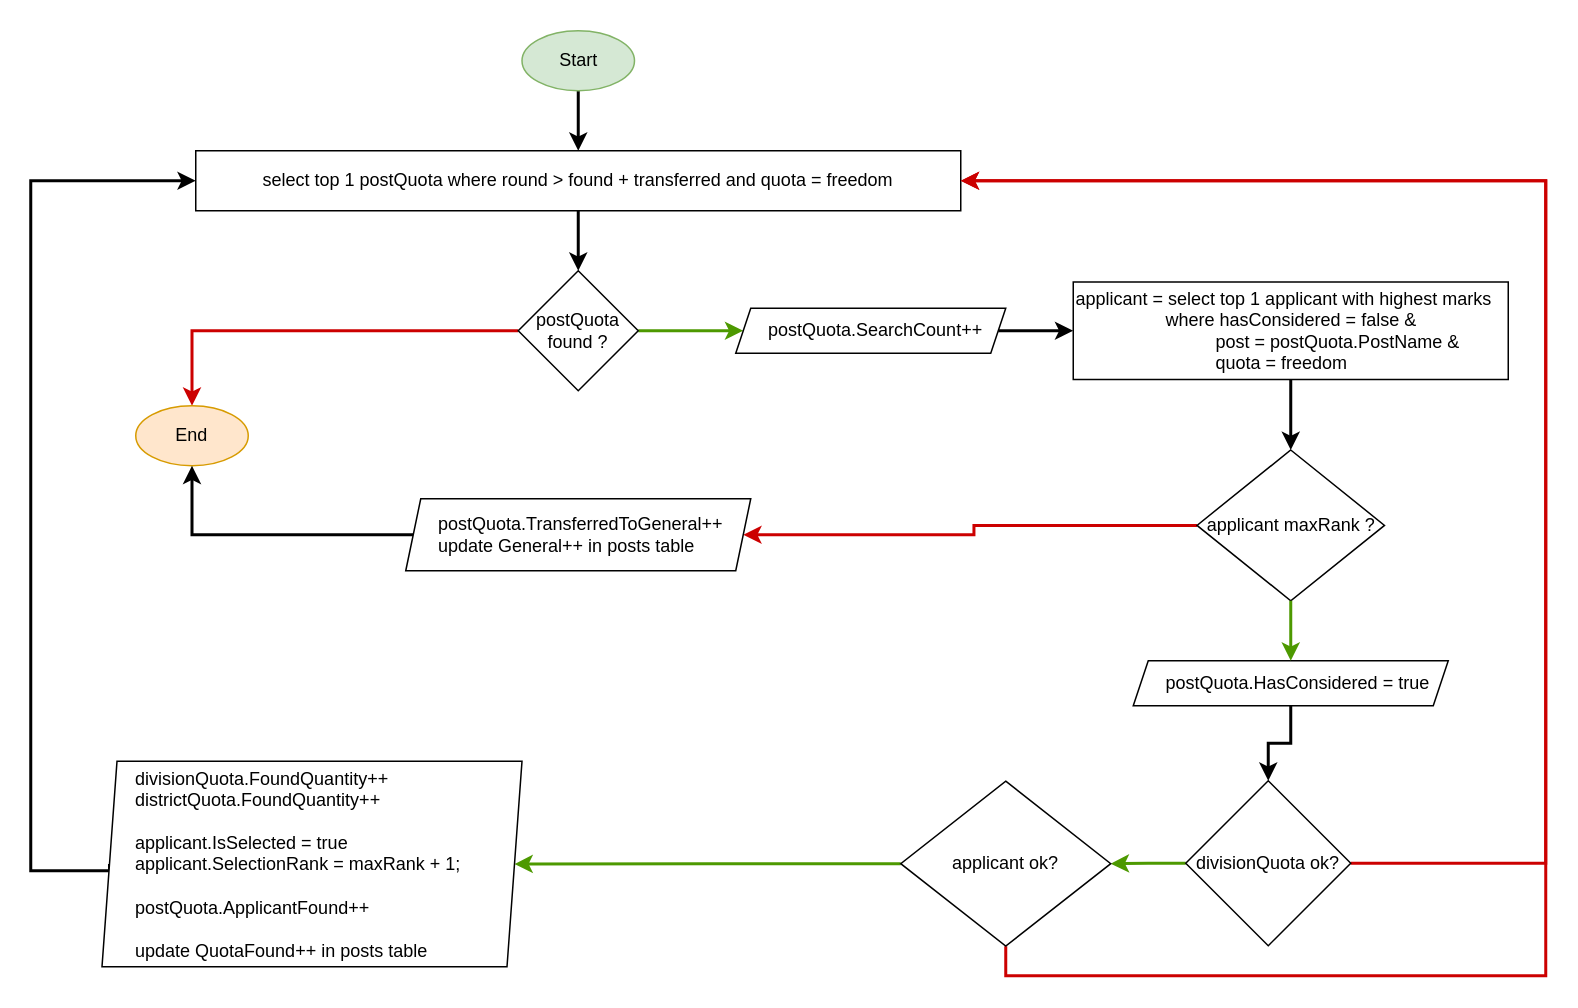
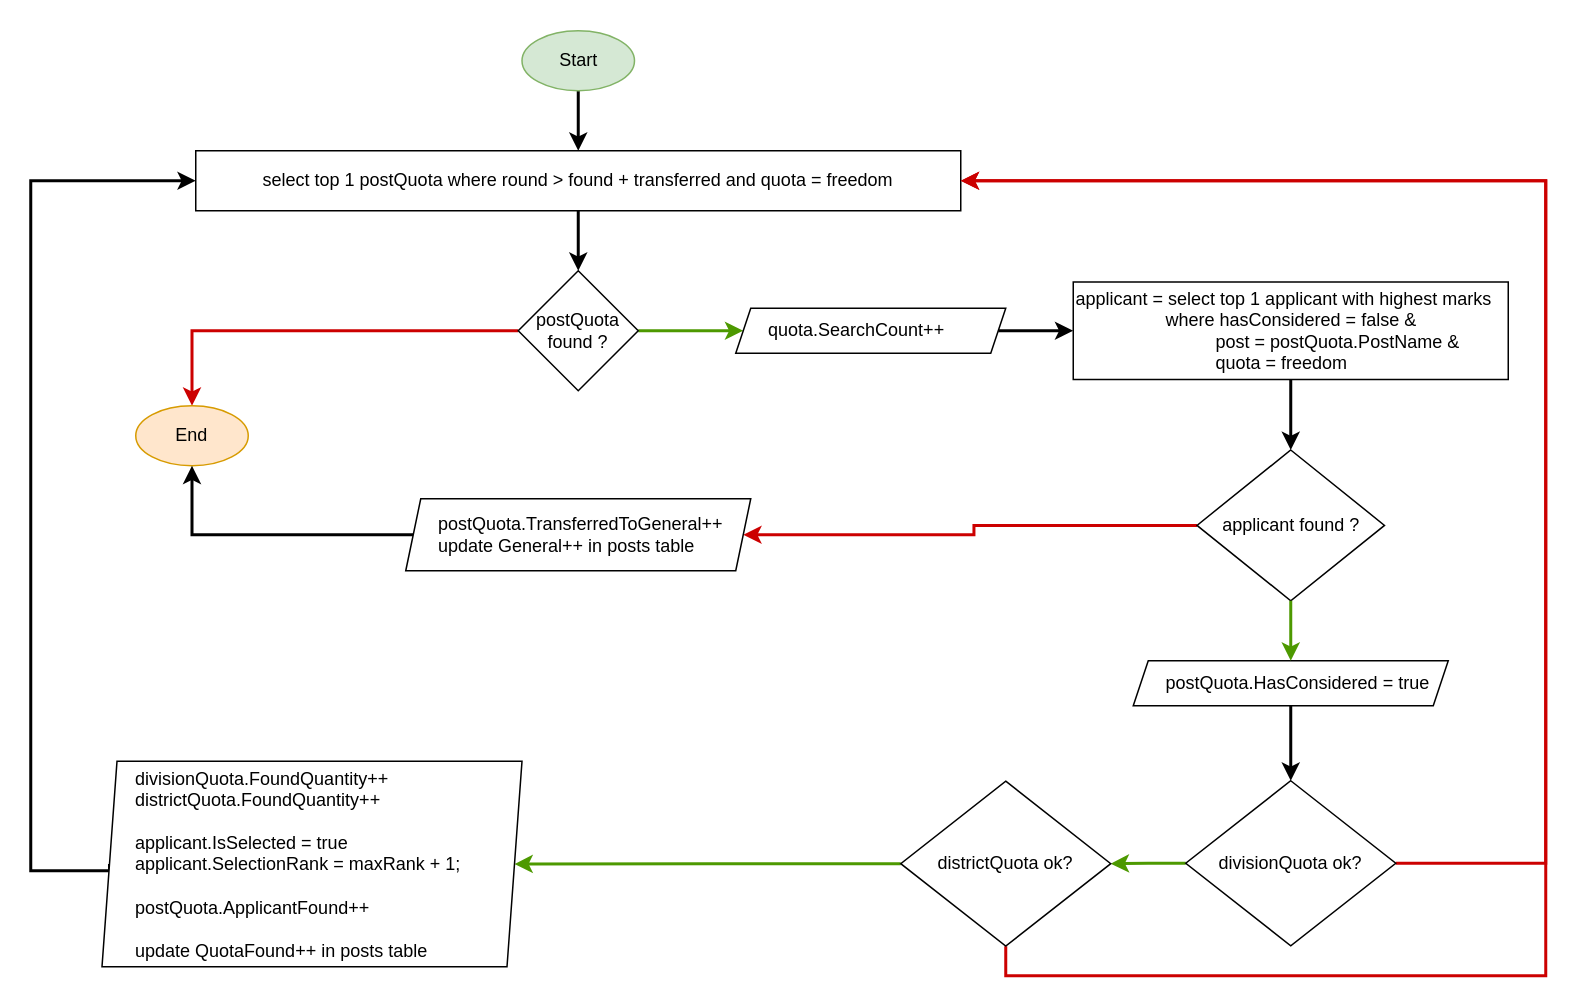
  <mxCell id="0" />
  <mxCell id="1" parent="0" />
  <mxCell id="2" style="edgeStyle=orthogonalEdgeStyle;rounded=0;orthogonalLoop=1;jettySize=auto;html=1;exitX=0.5;exitY=1;exitDx=0;exitDy=0;entryX=0.5;entryY=0;entryDx=0;entryDy=0;strokeColor=#000000;strokeWidth=2;" edge="1" parent="1" source="3" target="6"><mxGeometry relative="1" as="geometry" /></mxCell>
  <mxCell id="3" value="select top 1 postQuota where round &amp;gt; found + transferred and quota = freedom" style="rounded=0;whiteSpace=wrap;html=1;" vertex="1" parent="1"><mxGeometry x="130" y="100" width="510" height="40" as="geometry" /></mxCell>
  <mxCell id="4" style="edgeStyle=orthogonalEdgeStyle;rounded=0;orthogonalLoop=1;jettySize=auto;html=1;exitX=1;exitY=0.5;exitDx=0;exitDy=0;entryX=0;entryY=0.5;entryDx=0;entryDy=0;strokeColor=#4D9900;strokeWidth=2;" edge="1" parent="1" source="6" target="26"><mxGeometry relative="1" as="geometry" /></mxCell>
  <mxCell id="5" style="edgeStyle=orthogonalEdgeStyle;rounded=0;orthogonalLoop=1;jettySize=auto;html=1;exitX=0;exitY=0.5;exitDx=0;exitDy=0;entryX=0.5;entryY=0;entryDx=0;entryDy=0;strokeWidth=2;strokeColor=#CC0000;" edge="1" parent="1" source="6" target="20"><mxGeometry relative="1" as="geometry" /></mxCell>
  <mxCell id="6" value="postQuota found ?" style="rhombus;whiteSpace=wrap;html=1;" vertex="1" parent="1"><mxGeometry x="345" y="180" width="80" height="80" as="geometry" /></mxCell>
  <mxCell id="7" style="edgeStyle=orthogonalEdgeStyle;rounded=0;orthogonalLoop=1;jettySize=auto;html=1;exitX=0.5;exitY=1;exitDx=0;exitDy=0;entryX=0.5;entryY=0;entryDx=0;entryDy=0;strokeWidth=2;" edge="1" parent="1" source="8" target="11"><mxGeometry relative="1" as="geometry" /></mxCell>
  <mxCell id="8" value="applicant = select top 1 applicant with highest marks &lt;br&gt;&amp;nbsp; &amp;nbsp; &amp;nbsp; &amp;nbsp; &amp;nbsp; &amp;nbsp; &amp;nbsp; &amp;nbsp; &amp;nbsp; where&amp;nbsp;hasConsidered = false &amp;amp; &lt;br&gt;&amp;nbsp; &amp;nbsp; &amp;nbsp; &amp;nbsp; &amp;nbsp; &amp;nbsp; &amp;nbsp; &amp;nbsp; &amp;nbsp; &amp;nbsp; &amp;nbsp; &amp;nbsp; &amp;nbsp; &amp;nbsp; post = postQuota.PostName &amp;amp; &lt;br&gt;&amp;nbsp; &amp;nbsp; &amp;nbsp; &amp;nbsp; &amp;nbsp; &amp;nbsp; &amp;nbsp; &amp;nbsp; &amp;nbsp; &amp;nbsp; &amp;nbsp; &amp;nbsp; &amp;nbsp; &amp;nbsp; quota = freedom" style="rounded=0;whiteSpace=wrap;html=1;align=left;" vertex="1" parent="1"><mxGeometry x="715" y="187.5" width="290" height="65" as="geometry" /></mxCell>
  <mxCell id="9" style="edgeStyle=orthogonalEdgeStyle;rounded=0;orthogonalLoop=1;jettySize=auto;html=1;exitX=0.5;exitY=1;exitDx=0;exitDy=0;entryX=0.5;entryY=0;entryDx=0;entryDy=0;strokeWidth=2;" edge="1" parent="1" source="27" target="14"><mxGeometry relative="1" as="geometry" /></mxCell>
  <mxCell id="10" style="edgeStyle=orthogonalEdgeStyle;rounded=0;orthogonalLoop=1;jettySize=auto;html=1;exitX=0;exitY=0.5;exitDx=0;exitDy=0;entryX=1;entryY=0.5;entryDx=0;entryDy=0;strokeColor=#CC0000;strokeWidth=2;" edge="1" parent="1" source="11" target="22"><mxGeometry relative="1" as="geometry" /></mxCell>
- <mxCell id="11" value="applicant maxRank ?" style="rhombus;whiteSpace=wrap;html=1;" vertex="1" parent="1"><mxGeometry x="797.5" y="299.5" width="125" height="100.5" as="geometry" /></mxCell>
+ <mxCell id="11" value="applicant found ?" style="rhombus;whiteSpace=wrap;html=1;" vertex="1" parent="1"><mxGeometry x="797.5" y="299.5" width="125" height="100.5" as="geometry" /></mxCell>
  <mxCell id="12" style="edgeStyle=orthogonalEdgeStyle;rounded=0;orthogonalLoop=1;jettySize=auto;html=1;exitX=0;exitY=0.5;exitDx=0;exitDy=0;entryX=1;entryY=0.5;entryDx=0;entryDy=0;strokeColor=#4D9900;strokeWidth=2;" edge="1" parent="1" source="14" target="17"><mxGeometry relative="1" as="geometry" /></mxCell>
  <mxCell id="13" style="edgeStyle=orthogonalEdgeStyle;rounded=0;orthogonalLoop=1;jettySize=auto;html=1;exitX=1;exitY=0.5;exitDx=0;exitDy=0;strokeWidth=2;strokeColor=#CC0000;entryX=1;entryY=0.5;entryDx=0;entryDy=0;" edge="1" parent="1" source="14" target="3"><mxGeometry relative="1" as="geometry"><mxPoint x="915" y="390" as="targetPoint" /><Array as="points"><mxPoint x="1030" y="575" /><mxPoint x="1030" y="120" /></Array></mxGeometry></mxCell>
- <mxCell id="14" value="divisionQuota ok?" style="rhombus;whiteSpace=wrap;html=1;" vertex="1" parent="1"><mxGeometry x="790" y="520" width="110" height="110" as="geometry" /></mxCell>
+ <mxCell id="14" value="divisionQuota ok?" style="rhombus;whiteSpace=wrap;html=1;" vertex="1" parent="1"><mxGeometry x="790" y="520" width="140" height="110" as="geometry" /></mxCell>
  <mxCell id="15" style="edgeStyle=orthogonalEdgeStyle;rounded=0;orthogonalLoop=1;jettySize=auto;html=1;exitX=0;exitY=0.5;exitDx=0;exitDy=0;entryX=1;entryY=0.5;entryDx=0;entryDy=0;strokeColor=#4D9900;strokeWidth=2;" edge="1" parent="1" source="17" target="19"><mxGeometry relative="1" as="geometry" /></mxCell>
  <mxCell id="16" style="edgeStyle=orthogonalEdgeStyle;rounded=0;orthogonalLoop=1;jettySize=auto;html=1;exitX=0.5;exitY=1;exitDx=0;exitDy=0;strokeColor=#CC0000;strokeWidth=2;entryX=1;entryY=0.5;entryDx=0;entryDy=0;" edge="1" parent="1" source="17" target="3"><mxGeometry relative="1" as="geometry"><mxPoint x="1040" y="600" as="targetPoint" /><Array as="points"><mxPoint x="670" y="650" /><mxPoint x="1030" y="650" /><mxPoint x="1030" y="120" /></Array></mxGeometry></mxCell>
- <mxCell id="17" value="applicant ok?" style="rhombus;whiteSpace=wrap;html=1;" vertex="1" parent="1"><mxGeometry x="600" y="520.25" width="140" height="110" as="geometry" /></mxCell>
+ <mxCell id="17" value="districtQuota ok?" style="rhombus;whiteSpace=wrap;html=1;" vertex="1" parent="1"><mxGeometry x="600" y="520.25" width="140" height="110" as="geometry" /></mxCell>
  <mxCell id="18" style="edgeStyle=orthogonalEdgeStyle;rounded=0;orthogonalLoop=1;jettySize=auto;html=1;exitX=0;exitY=0.5;exitDx=0;exitDy=0;entryX=0;entryY=0.5;entryDx=0;entryDy=0;strokeWidth=2;" edge="1" parent="1" source="19" target="3"><mxGeometry relative="1" as="geometry"><Array as="points"><mxPoint x="73" y="580" /><mxPoint x="20" y="580" /><mxPoint x="20" y="120" /></Array></mxGeometry></mxCell>
  <mxCell id="19" value="&amp;nbsp; &amp;nbsp; &amp;nbsp; divisionQuota.FoundQuantity++&lt;span&gt;&lt;br&gt;&lt;/span&gt;&amp;nbsp; &amp;nbsp; &amp;nbsp; districtQuota.FoundQuantity++&lt;br&gt;&lt;br&gt;&lt;div&gt;&amp;nbsp; &amp;nbsp; &amp;nbsp; applicant.IsSelected = true&lt;/div&gt;&lt;div&gt;&lt;span&gt;&amp;nbsp; &amp;nbsp; &amp;nbsp; applicant.SelectionRank = maxRank + 1;&lt;/span&gt;&lt;span&gt;&amp;nbsp; &amp;nbsp; &amp;nbsp;&amp;nbsp;&lt;/span&gt;&lt;/div&gt;&lt;div&gt;&lt;br&gt;&lt;/div&gt;&lt;div&gt;&lt;span&gt;&lt;div&gt;&amp;nbsp; &amp;nbsp; &amp;nbsp; postQuota.ApplicantFound++&lt;/div&gt;&lt;div&gt;&lt;br&gt;&lt;/div&gt;&lt;div&gt;&amp;nbsp; &amp;nbsp; &amp;nbsp; update QuotaFound++ in posts table&lt;br&gt;&lt;/div&gt;&lt;/span&gt;&lt;/div&gt;" style="shape=parallelogram;perimeter=parallelogramPerimeter;whiteSpace=wrap;html=1;fixedSize=1;align=left;size=10;" vertex="1" parent="1"><mxGeometry x="67.5" y="507" width="280" height="137" as="geometry" /></mxCell>
  <mxCell id="20" value="End" style="ellipse;whiteSpace=wrap;html=1;strokeColor=#d79b00;fillColor=#ffe6cc;" vertex="1" parent="1"><mxGeometry x="90" y="270" width="75" height="40" as="geometry" /></mxCell>
  <mxCell id="21" style="edgeStyle=orthogonalEdgeStyle;rounded=0;orthogonalLoop=1;jettySize=auto;html=1;exitX=0;exitY=0.5;exitDx=0;exitDy=0;entryX=0.5;entryY=1;entryDx=0;entryDy=0;strokeWidth=2;" edge="1" parent="1" source="22" target="20"><mxGeometry relative="1" as="geometry" /></mxCell>
  <mxCell id="22" value="&lt;span&gt;&amp;nbsp; &amp;nbsp; &amp;nbsp; postQuota.TransferredToGeneral++&lt;br&gt;&amp;nbsp; &amp;nbsp; &amp;nbsp; update General++ in posts table&lt;br&gt;&lt;/span&gt;" style="shape=parallelogram;perimeter=parallelogramPerimeter;whiteSpace=wrap;html=1;fixedSize=1;align=left;size=10;" vertex="1" parent="1"><mxGeometry x="270" y="332" width="230" height="48" as="geometry" /></mxCell>
  <mxCell id="23" style="edgeStyle=orthogonalEdgeStyle;rounded=0;orthogonalLoop=1;jettySize=auto;html=1;exitX=0.5;exitY=1;exitDx=0;exitDy=0;strokeColor=#000000;strokeWidth=2;" edge="1" parent="1" source="24" target="3"><mxGeometry relative="1" as="geometry" /></mxCell>
  <mxCell id="24" value="Start" style="ellipse;whiteSpace=wrap;html=1;strokeColor=#82b366;fillColor=#d5e8d4;" vertex="1" parent="1"><mxGeometry x="347.5" y="20" width="75" height="40" as="geometry" /></mxCell>
  <mxCell id="25" style="edgeStyle=orthogonalEdgeStyle;rounded=0;orthogonalLoop=1;jettySize=auto;html=1;entryX=0;entryY=0.5;entryDx=0;entryDy=0;strokeColor=#000000;strokeWidth=2;" edge="1" parent="1" source="26" target="8"><mxGeometry relative="1" as="geometry" /></mxCell>
- <mxCell id="26" value="&lt;span&gt;&amp;nbsp; &amp;nbsp; &amp;nbsp;&lt;/span&gt;&amp;nbsp;postQuota.SearchCount++&lt;span&gt;&lt;br&gt;&lt;/span&gt;" style="shape=parallelogram;perimeter=parallelogramPerimeter;whiteSpace=wrap;html=1;fixedSize=1;align=left;size=10;" vertex="1" parent="1"><mxGeometry x="490" y="205" width="180" height="30" as="geometry" /></mxCell>
+ <mxCell id="26" value="&lt;span&gt;&amp;nbsp; &amp;nbsp; &amp;nbsp;&lt;/span&gt;&amp;nbsp;quota.SearchCount++&lt;span&gt;&lt;br&gt;&lt;/span&gt;" style="shape=parallelogram;perimeter=parallelogramPerimeter;whiteSpace=wrap;html=1;fixedSize=1;align=left;size=10;" vertex="1" parent="1"><mxGeometry x="490" y="205" width="180" height="30" as="geometry" /></mxCell>
  <mxCell id="27" value="&lt;span&gt;&amp;nbsp; &amp;nbsp; &amp;nbsp; postQuota.HasConsidered = true&lt;/span&gt;&lt;span&gt;&lt;br&gt;&lt;/span&gt;" style="shape=parallelogram;perimeter=parallelogramPerimeter;whiteSpace=wrap;html=1;fixedSize=1;align=left;size=10;" vertex="1" parent="1"><mxGeometry x="755" y="440" width="210" height="30" as="geometry" /></mxCell>
  <mxCell id="28" style="edgeStyle=orthogonalEdgeStyle;rounded=0;orthogonalLoop=1;jettySize=auto;html=1;exitX=0.5;exitY=1;exitDx=0;exitDy=0;entryX=0.5;entryY=0;entryDx=0;entryDy=0;strokeWidth=2;strokeColor=#4D9900;" edge="1" parent="1" source="11" target="27"><mxGeometry relative="1" as="geometry"><mxPoint x="675" y="380" as="sourcePoint" /><mxPoint x="675" y="490" as="targetPoint" /></mxGeometry></mxCell>
